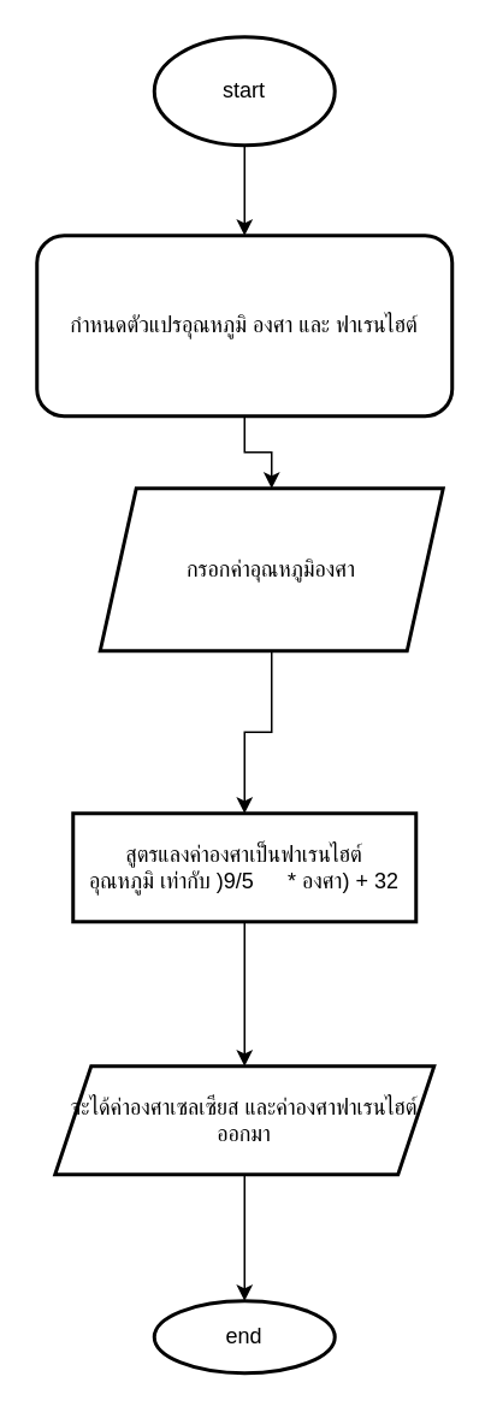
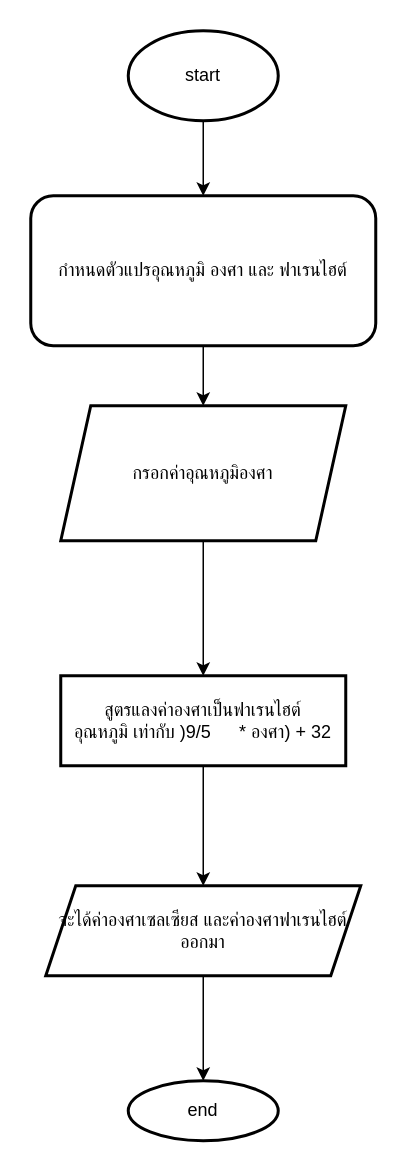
  <mxCell id="0" />
  <mxCell id="1" parent="0" />
  <mxCell id="2" value="" style="edgeStyle=orthogonalEdgeStyle;rounded=0;orthogonalLoop=1;jettySize=auto;html=1;" edge="1" parent="1" source="3" target="5"><mxGeometry relative="1" as="geometry" /></mxCell>
  <mxCell id="3" value="start" style="strokeWidth=2;html=1;shape=mxgraph.flowchart.start_1;whiteSpace=wrap;" vertex="1" parent="1"><mxGeometry x="85" y="20" width="100" height="60" as="geometry" /></mxCell>
  <mxCell id="4" value="" style="edgeStyle=orthogonalEdgeStyle;rounded=0;orthogonalLoop=1;jettySize=auto;html=1;" edge="1" parent="1" source="5" target="7"><mxGeometry relative="1" as="geometry" /></mxCell>
  <mxCell id="5" value="กำหนดตัวแปรอุณหภูมิ องศา และ ฟาเรนไฮต์" style="whiteSpace=wrap;html=1;strokeWidth=2;rounded=1;" vertex="1" parent="1"><mxGeometry x="20" y="130" width="230" height="100" as="geometry" /></mxCell>
  <mxCell id="6" value="" style="edgeStyle=orthogonalEdgeStyle;rounded=0;orthogonalLoop=1;jettySize=auto;html=1;" edge="1" parent="1" source="7" target="9"><mxGeometry relative="1" as="geometry" /></mxCell>
- <mxCell id="7" value="กรอกค่าอุณหภูมิองศา" style="shape=parallelogram;perimeter=parallelogramPerimeter;whiteSpace=wrap;html=1;fixedSize=1;strokeWidth=2;" vertex="1" parent="1"><mxGeometry x="55" y="270" width="190" height="90" as="geometry" /></mxCell>
+ <mxCell id="7" value="กรอกค่าอุณหภูมิองศา" style="shape=parallelogram;perimeter=parallelogramPerimeter;whiteSpace=wrap;html=1;fixedSize=1;strokeWidth=2;" vertex="1" parent="1"><mxGeometry x="40" y="270" width="190" height="90" as="geometry" /></mxCell>
  <mxCell id="8" value="" style="edgeStyle=orthogonalEdgeStyle;rounded=0;orthogonalLoop=1;jettySize=auto;html=1;" edge="1" parent="1" source="9" target="11"><mxGeometry relative="1" as="geometry" /></mxCell>
  <mxCell id="9" value="สูตรแลงค่าองศาเป็นฟาเรนไฮต์&lt;div&gt;อุณหภูมิ เท่ากับ )9/5&lt;span style=&quot;white-space: pre;&quot;&gt;&#09;&lt;/span&gt; * องศา) + 32&lt;/div&gt;" style="whiteSpace=wrap;html=1;strokeWidth=2;" vertex="1" parent="1"><mxGeometry x="40" y="450" width="190" height="60" as="geometry" /></mxCell>
  <mxCell id="10" value="" style="edgeStyle=orthogonalEdgeStyle;rounded=0;orthogonalLoop=1;jettySize=auto;html=1;" edge="1" parent="1" source="11" target="12"><mxGeometry relative="1" as="geometry" /></mxCell>
  <mxCell id="11" value="จะได้ค่าองศาเซลเซียส และค่าองศาฟาเรนไฮต์ออกมา" style="shape=parallelogram;perimeter=parallelogramPerimeter;whiteSpace=wrap;html=1;fixedSize=1;strokeWidth=2;" vertex="1" parent="1"><mxGeometry x="30" y="590" width="210" height="60" as="geometry" /></mxCell>
  <mxCell id="12" value="end" style="strokeWidth=2;html=1;shape=mxgraph.flowchart.start_1;whiteSpace=wrap;" vertex="1" parent="1"><mxGeometry x="85" y="720" width="100" height="40" as="geometry" /></mxCell>
